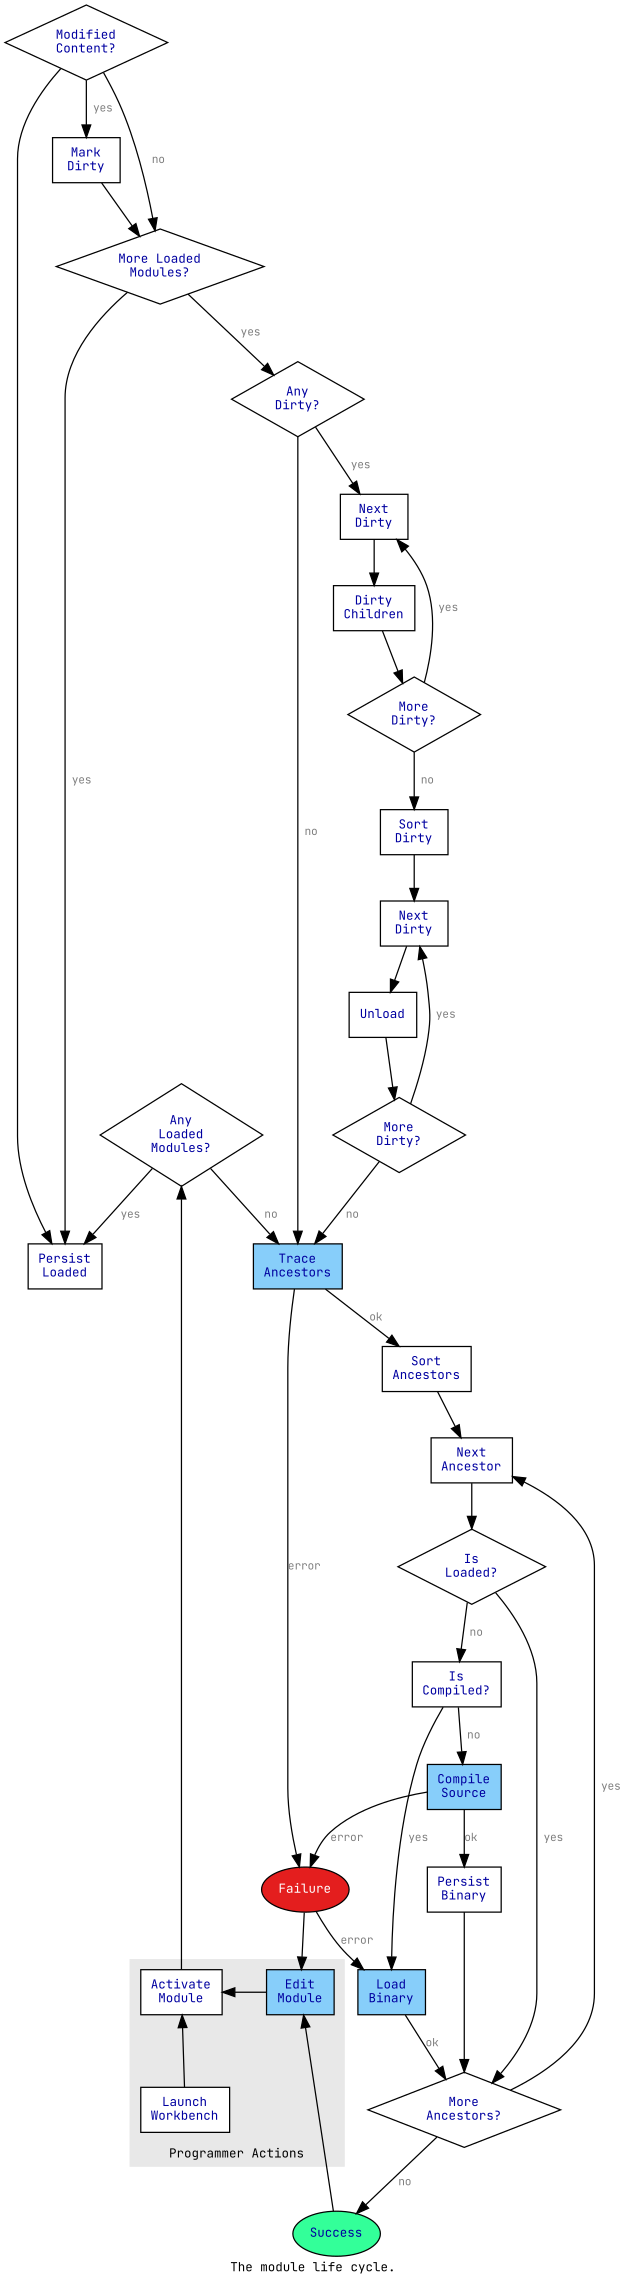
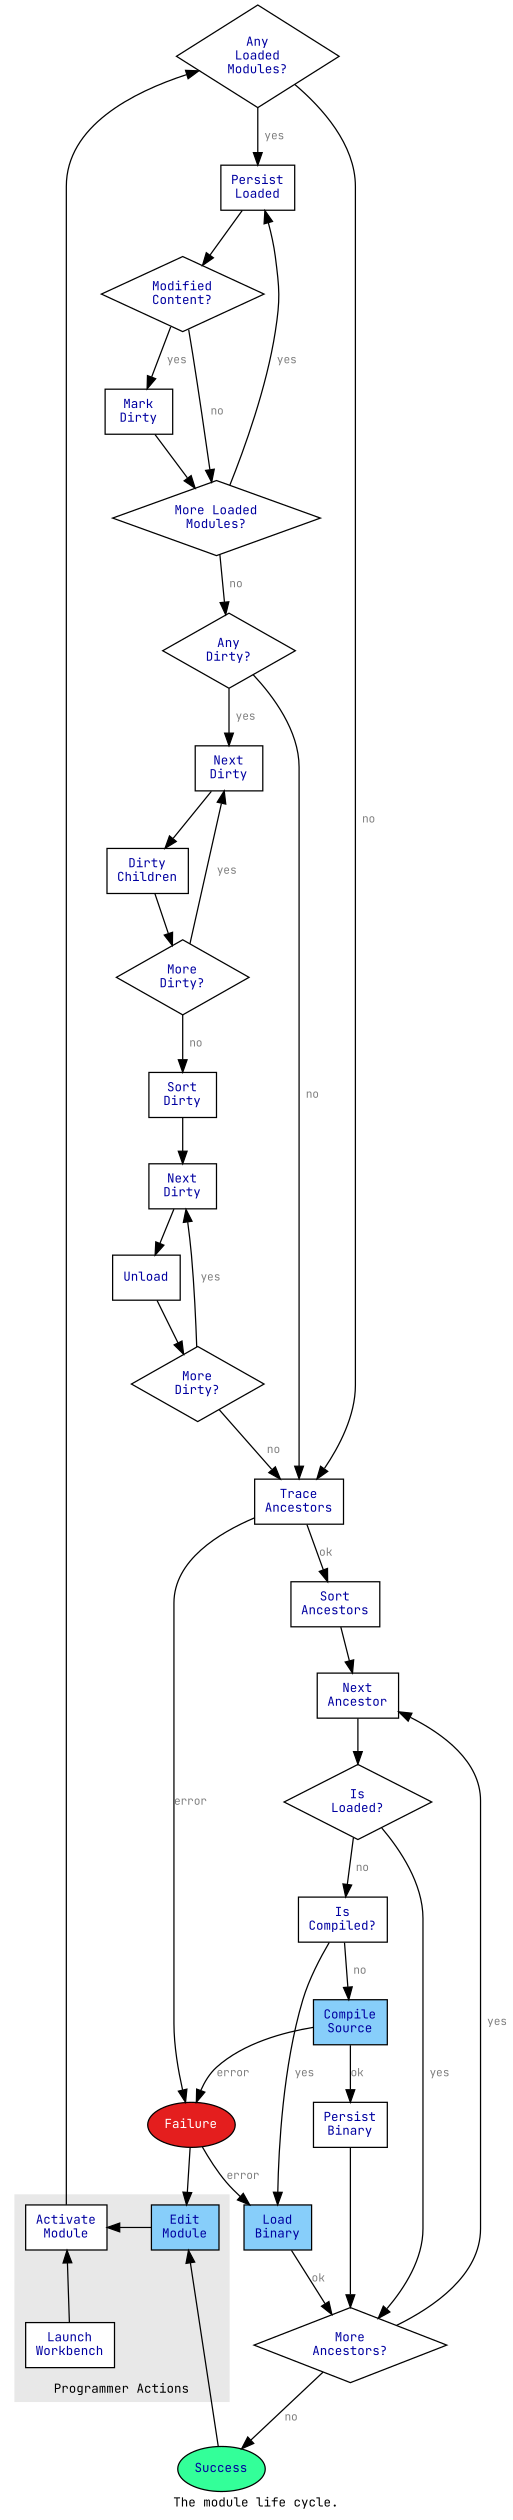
  strict digraph {
    compound=true
    fontcolor="#000000"
    fontname="JetBrains Mono"
    fontsize=10
    label="The module life cycle."
    labeljust=center
    labelloc=bottom
    rankdir=TB
    node [fontcolor="#0000A0" fontname="JetBrains Mono" fontsize=10 shape=box]
    edge [fontcolor="#808080" fontname="JetBrains Mono" fontsize=9]
    n1 [fillcolor="#87cefa" label="Edit\nModule" style=filled]
    n2 [fillcolor="#ffffff" label="Activate\nModule" style=filled]
    n3 [fillcolor="#ffffff" label="Launch\nWorkbench" style=filled]
    n4 [label="Any\nLoaded\nModules?" shape=diamond]
    n5 [label="Persist\nLoaded"]
    n6 [label="More Loaded\nModules?" shape=diamond]
    n7 [label="Any\nDirty?" shape=diamond]
    n8 [label="Modified\nContent?" shape=diamond]
    n9 [label="Mark\nDirty"]
    n10 [label="Next\nDirty"]
    n11 [label="More\nDirty?" shape=diamond]
    n12 [label="Sort\nDirty"]
    n13 [label="Dirty\nChildren"]
    n14 [label="Next\nDirty"]
    n15 [label="More\nDirty?" shape=diamond]
    n16 [label=Unload]
-   n17 [fillcolor="#87cefa" label="Trace\nAncestors" style=filled]
+   n17 [fillcolor="#ffffff" label="Trace\nAncestors" style=filled]
    n18 [label="Sort\nAncestors"]
    n19 [label="Next\nAncestor"]
    n20 [label="More\nAncestors?" shape=diamond]
    n21 [label="Is\nLoaded?" shape=diamond]
    n22 [label="Is\nCompiled?"]
    n23 [fillcolor="#87cefa" label="Load\nBinary" style=filled]
    n24 [fillcolor="#87cefa" label="Compile\nSource" style=filled]
    n25 [label="Persist\nBinary"]
    n26 [fillcolor="#e41e1e" fontcolor="#ffffff" label=Failure shape=ellipse style=filled]
    n27 [fillcolor="#33ff99" label=Success shape=ellipse style=filled]
    subgraph cluster_1 {
      color="#e8e8e8"
      label="Programmer Actions"
      style=filled
      n3
      subgraph sub_2 {
        color="#e8e8e8"
        label="Programmer Actions"
        rank=source
        style=filled
        n1
        n2
      }
    }
    subgraph sub_3 {
      label="Unloading Phase"
      n2
      n4
      n5
      n6
      n7
      n8
      n9
      n10
      n11
      n12
      n13
      n14
      n15
      n16
    }
    subgraph sub_4 {
      label="Loading Phase"
      n4
      n7
      n15
      n17
      n18
      n19
      n20
      n21
      n22
      n23
      n24
      n25
    }
    n1 -> n2
    n2 -> n4
    n3 -> n2
    n4 -> n5 [label=" yes"]
    n4 -> n17 [label=" no"]
-   n8 -> n5
+   n5 -> n8
    n6 -> n5 [label=" yes"]
-   n6 -> n7 [label=" yes"]
+   n6 -> n7 [label=" no"]
    n7 -> n10 [label=" yes"]
    n7 -> n17 [label=" no"]
    n8 -> n6 [label=" no"]
    n8 -> n9 [label=" yes"]
    n9 -> n6
    n10 -> n13
    n11 -> n10 [label=" yes"]
    n11 -> n12 [label=" no"]
    n12 -> n14
    n13 -> n11
    n14 -> n16
    n15 -> n14 [label=" yes"]
    n15 -> n17 [label=" no"]
    n16 -> n15
    n17 -> n18 [label=ok]
    n17 -> n26 [label=error]
    n18 -> n19
    n19 -> n21
    n20 -> n19 [label=" yes"]
    n20 -> n27 [label=" no"]
    n21 -> n20 [label=" yes"]
    n21 -> n22 [label=" no"]
    n22 -> n23 [label=" yes"]
    n22 -> n24 [label=" no"]
    n23 -> n20 [label=ok]
    n24 -> n25 [label=ok]
    n24 -> n26 [label=error]
    n25 -> n20
    n26 -> n1
    n26 -> n23 [label=error]
    n27 -> n1
  }
